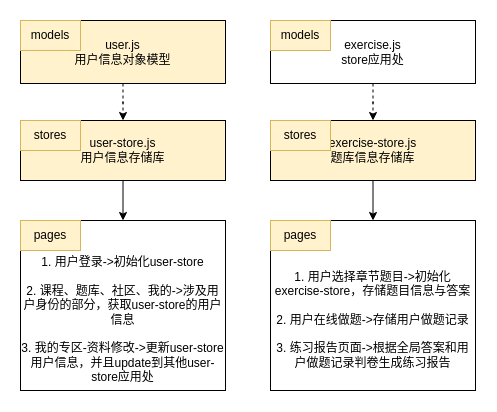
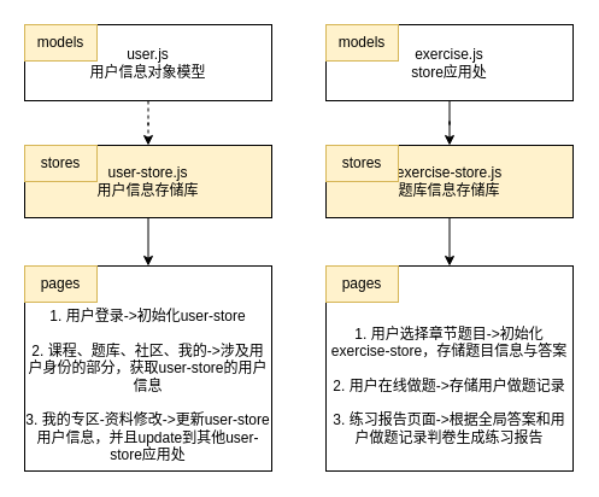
  <mxCell id="0" />
  <mxCell id="1" parent="0" />
  <mxCell id="2" style="edgeStyle=orthogonalEdgeStyle;rounded=0;orthogonalLoop=1;jettySize=auto;html=1;dashed=1;" parent="1" source="3" target="6" edge="1"><mxGeometry relative="1" as="geometry" /></mxCell>
- <mxCell id="3" value="user.js&lt;br&gt;用户信息对象模型" style="rounded=0;whiteSpace=wrap;html=1;fillColor=#fff2cc;" parent="1" vertex="1"><mxGeometry width="205" height="63" as="geometry" x="20" y="20" /></mxCell>
+ <mxCell id="3" value="user.js&lt;br&gt;用户信息对象模型" style="rounded=0;whiteSpace=wrap;html=1;" parent="1" vertex="1"><mxGeometry width="205" height="63" as="geometry" x="20" y="20" /></mxCell>
  <mxCell id="4" value="models" style="text;html=1;strokeColor=#d6b656;fillColor=#fff2cc;align=center;verticalAlign=middle;whiteSpace=wrap;rounded=0;perimeterSpacing=12;" parent="1" vertex="1"><mxGeometry width="60" height="30" as="geometry" x="20" y="20" /></mxCell>
  <mxCell id="5" style="edgeStyle=orthogonalEdgeStyle;rounded=0;orthogonalLoop=1;jettySize=auto;html=1;entryX=0.5;entryY=0;entryDx=0;entryDy=0;" parent="1" source="6" target="8" edge="1"><mxGeometry relative="1" as="geometry" /></mxCell>
  <mxCell id="6" value="user-store.js&lt;br&gt;用户信息存储库" style="rounded=0;whiteSpace=wrap;html=1;fillColor=#fff2cc;" parent="1" vertex="1"><mxGeometry y="120" width="205" height="60" as="geometry" x="20" /></mxCell>
  <mxCell id="7" value="stores" style="text;html=1;strokeColor=#d6b656;fillColor=#fff2cc;align=center;verticalAlign=middle;whiteSpace=wrap;rounded=0;" parent="1" vertex="1"><mxGeometry y="120" width="60" height="30" as="geometry" x="20" /></mxCell>
  <mxCell id="8" value="&lt;br&gt;&lt;br&gt;1. 用户登录-&amp;gt;初始化user-store&lt;br&gt;&lt;br&gt;2. 课程、题库、社区、我的-&amp;gt;涉及用户身份的部分，获取user-store的用户信息&lt;br&gt;&lt;br&gt;3. 我的专区-资料修改-&amp;gt;更新user-store用户信息，并且update到其他user-store应用处" style="rounded=0;whiteSpace=wrap;html=1;" parent="1" vertex="1"><mxGeometry y="220" width="205" height="170" as="geometry" x="20" /></mxCell>
  <mxCell id="9" value="pages" style="text;html=1;strokeColor=#d6b656;fillColor=#fff2cc;align=center;verticalAlign=middle;whiteSpace=wrap;rounded=0;" parent="1" vertex="1"><mxGeometry y="220" width="60" height="30" as="geometry" x="20" /></mxCell>
- <mxCell id="10" style="edgeStyle=orthogonalEdgeStyle;rounded=0;orthogonalLoop=1;jettySize=auto;html=1;dashed=1;" parent="1" source="11" target="14" edge="1"><mxGeometry relative="1" as="geometry" /></mxCell>
+ <mxCell id="10" style="edgeStyle=orthogonalEdgeStyle;rounded=0;orthogonalLoop=1;jettySize=auto;html=1;" parent="1" source="11" target="14" edge="1"><mxGeometry relative="1" as="geometry" /></mxCell>
  <mxCell id="11" value="exercise.js&lt;br&gt;store应用处" style="rounded=0;whiteSpace=wrap;html=1;" parent="1" vertex="1"><mxGeometry x="270" width="205" height="63" as="geometry" y="20" /></mxCell>
  <mxCell id="12" value="models" style="text;html=1;strokeColor=#d6b656;fillColor=#fff2cc;align=center;verticalAlign=middle;whiteSpace=wrap;rounded=0;perimeterSpacing=12;" parent="1" vertex="1"><mxGeometry x="270" width="60" height="30" as="geometry" y="20" /></mxCell>
  <mxCell id="13" style="edgeStyle=orthogonalEdgeStyle;rounded=0;orthogonalLoop=1;jettySize=auto;html=1;entryX=0.5;entryY=0;entryDx=0;entryDy=0;" parent="1" source="14" target="16" edge="1"><mxGeometry relative="1" as="geometry" /></mxCell>
  <mxCell id="14" value="exercise-store.js&lt;br&gt;题库信息存储库" style="rounded=0;whiteSpace=wrap;html=1;fillColor=#fff2cc;" parent="1" vertex="1"><mxGeometry x="270" y="120" width="205" height="60" as="geometry" /></mxCell>
  <mxCell id="15" value="stores" style="text;html=1;strokeColor=#d6b656;fillColor=#fff2cc;align=center;verticalAlign=middle;whiteSpace=wrap;rounded=0;" parent="1" vertex="1"><mxGeometry x="270" y="120" width="60" height="30" as="geometry" /></mxCell>
  <mxCell id="16" value="&lt;br&gt;&lt;br&gt;1. 用户选择章节题目-&amp;gt;初始化exercise-store，存储题目信息与答案&lt;br&gt;&lt;br&gt;2. 用户在线做题-&amp;gt;存储用户做题记录&lt;br&gt;&lt;br&gt;3. 练习报告页面-&amp;gt;根据全局答案和用户做题记录判卷生成练习报告" style="rounded=0;whiteSpace=wrap;html=1;" parent="1" vertex="1"><mxGeometry x="270" y="220" width="205" height="170" as="geometry" /></mxCell>
  <mxCell id="17" value="pages" style="text;html=1;strokeColor=#d6b656;fillColor=#fff2cc;align=center;verticalAlign=middle;whiteSpace=wrap;rounded=0;" parent="1" vertex="1"><mxGeometry x="270" y="220" width="60" height="30" as="geometry" /></mxCell>
